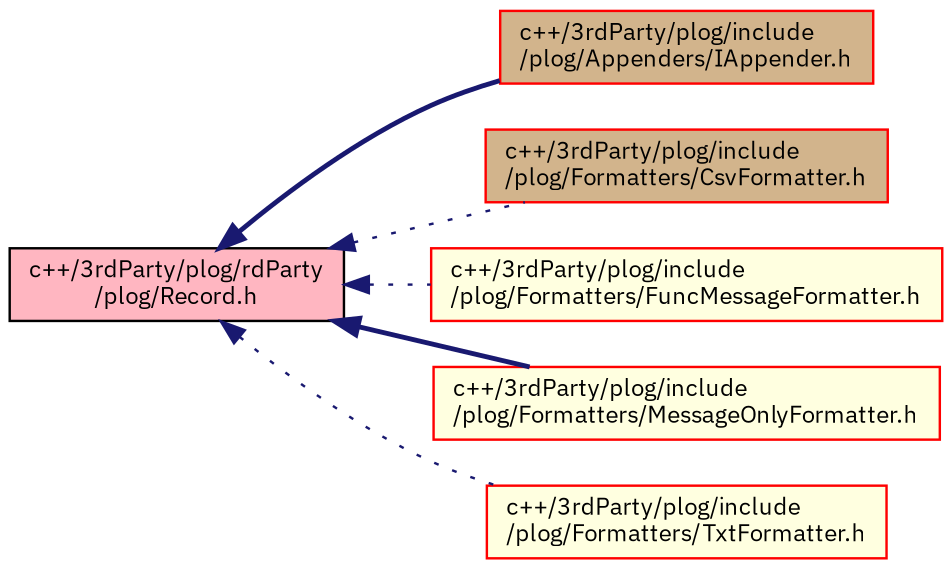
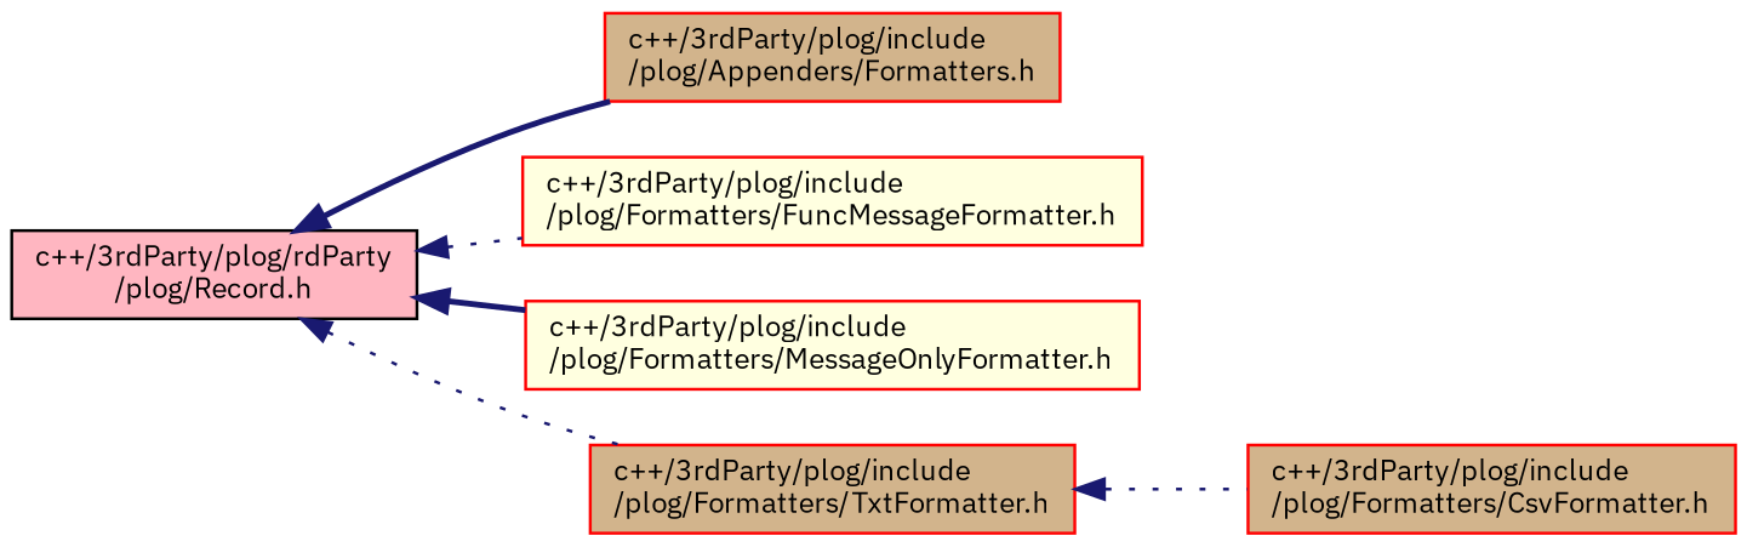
  digraph {
    fontname="IBM Plex Sans"
    rankdir=LR
    node [color=red fillcolor=tan fontname="IBM Plex Sans" fontsize=10 shape=record style=filled]
    edge [color=midnightblue dir=back fontname="IBM Plex Sans" fontsize=10 labelfontname=Helvetica labelfontsize=10 style=dotted]
    n1 [color=black fillcolor=lightpink fontcolor=black height=0.2 label="c++/3rdParty/plog/rdParty\l/plog/Record.h" width=0.4]
-   n2 [height=0.2 label="c++/3rdParty/plog/include\l/plog/Appenders/IAppender.h" width=0.4]
+   n2 [height=0.2 label="c++/3rdParty/plog/include\l/plog/Appenders/Formatters.h" width=0.4]
    n3 [height=0.2 label="c++/3rdParty/plog/include\l/plog/Formatters/CsvFormatter.h" width=0.4]
    n4 [fillcolor=lightyellow height=0.2 label="c++/3rdParty/plog/include\l/plog/Formatters/FuncMessageFormatter.h" width=0.4]
    n5 [fillcolor=lightyellow height=0.2 label="c++/3rdParty/plog/include\l/plog/Formatters/MessageOnlyFormatter.h" width=0.4]
-   n6 [fillcolor=lightyellow height=0.2 label="c++/3rdParty/plog/include\l/plog/Formatters/TxtFormatter.h" width=0.4]
+   n6 [height=0.2 label="c++/3rdParty/plog/include\l/plog/Formatters/TxtFormatter.h" width=0.4]
    n1 -> n2 [style=bold]
-   n1 -> n3
+   n6 -> n3
    n1 -> n4
    n1 -> n5 [style=bold]
    n1 -> n6
  }
